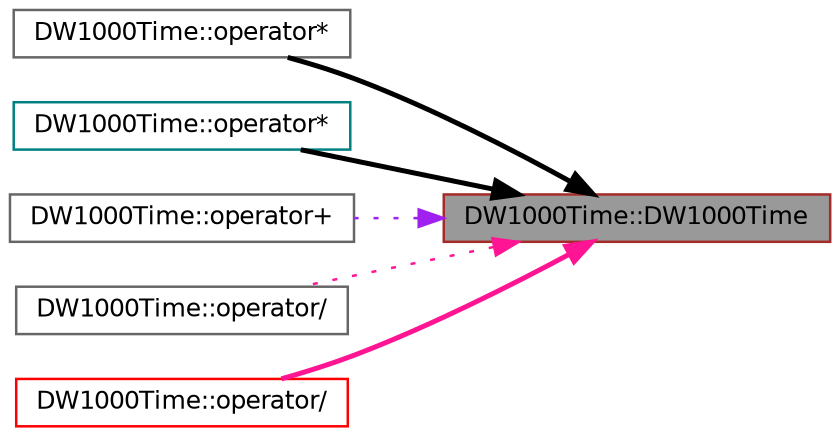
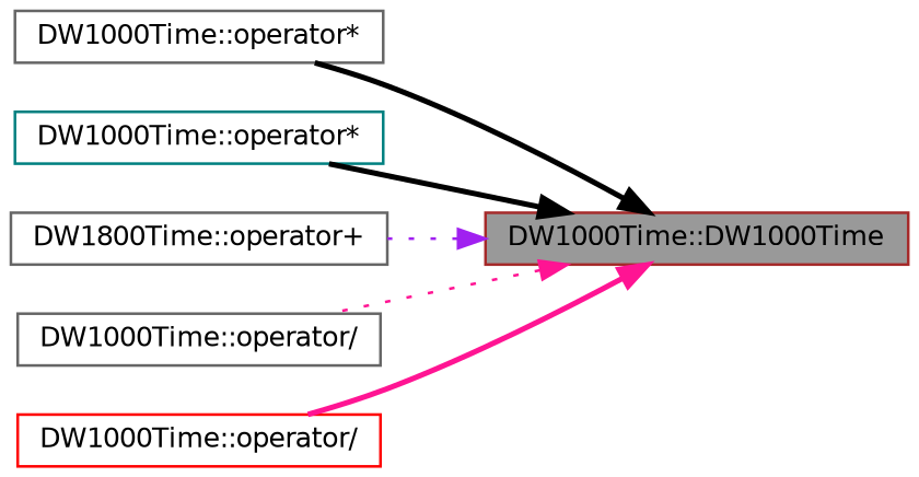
  digraph {
    rankdir=RL
    node [color=gray40 fillcolor=white fontname=Helvetica fontsize=10 shape=box style=filled]
    edge [color=black dir=back fontname=Helvetica fontsize=10 labelfontname=Helvetica labelfontsize=10 style=bold]
    n1 [color=brown fillcolor=grey60 fontcolor=black height=0.2 label="DW1000Time::DW1000Time" width=0.4]
    n2 [height=0.2 label="DW1000Time::operator*" width=0.4]
    n3 [color=teal height=0.2 label="DW1000Time::operator*" width=0.4]
-   n4 [height=0.2 label="DW1000Time::operator+" width=0.4]
+   n4 [height=0.2 label="DW1800Time::operator+" width=0.4]
    n5 [height=0.2 label="DW1000Time::operator/" width=0.4]
    n6 [color=red height=0.2 label="DW1000Time::operator/" width=0.4]
    n1 -> n2
    n1 -> n3
    n1 -> n4 [color=purple style=dotted]
    n1 -> n5 [color=deeppink style=dotted]
    n1 -> n6 [color=deeppink]
  }
